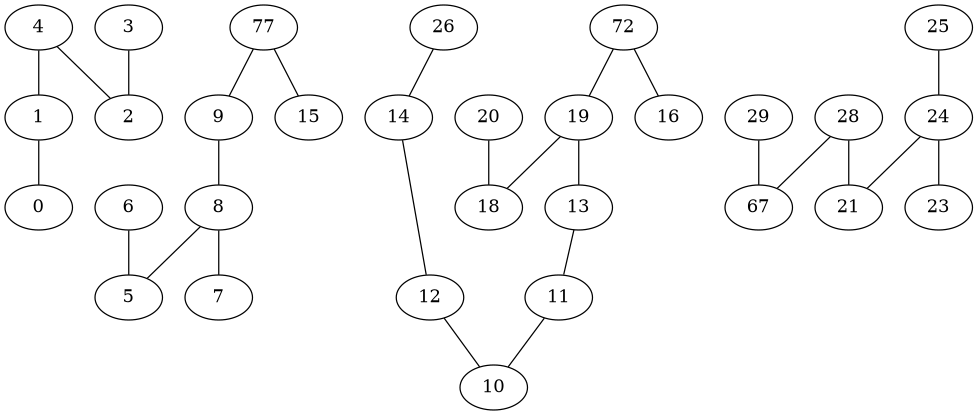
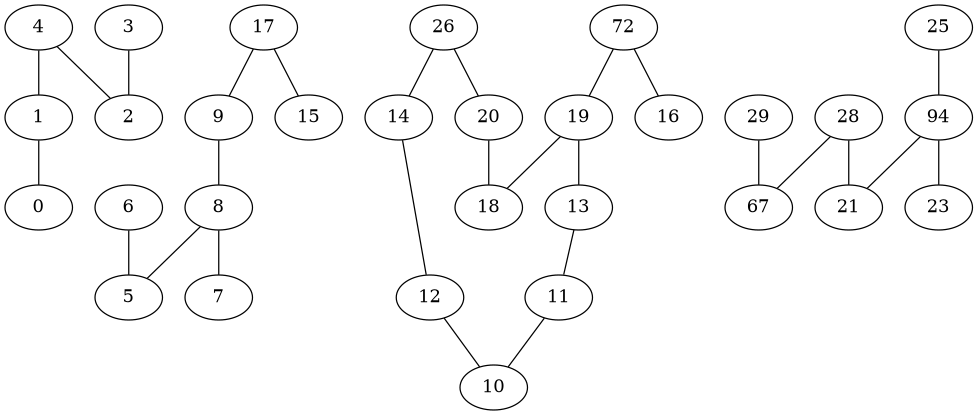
  graph {
    1
    0
    3
    2
    4
    6
    5
    8
    7
    9
    11
    10
    12
    13
    14
-   17 [label=77]
+   17
    15
    19
    18
    20
    n21 [label=72]
    16
-   24
+   24 [label=94]
    21
    23
    25
    26
    28
    n29 [label=67]
    29
    1 -- 0
    3 -- 2
    4 -- 1
    4 -- 2
    6 -- 5
    8 -- 5
    8 -- 7
    9 -- 8
    11 -- 10
    12 -- 10
    13 -- 11
    14 -- 12
    17 -- 9
    17 -- 15
    19 -- 13
    19 -- 18
    20 -- 18
    n21 -- 19
    n21 -- 16
    24 -- 21
    24 -- 23
    25 -- 24
    26 -- 14
+   26 -- 20
    28 -- 21
    28 -- n29
    29 -- n29
  }
